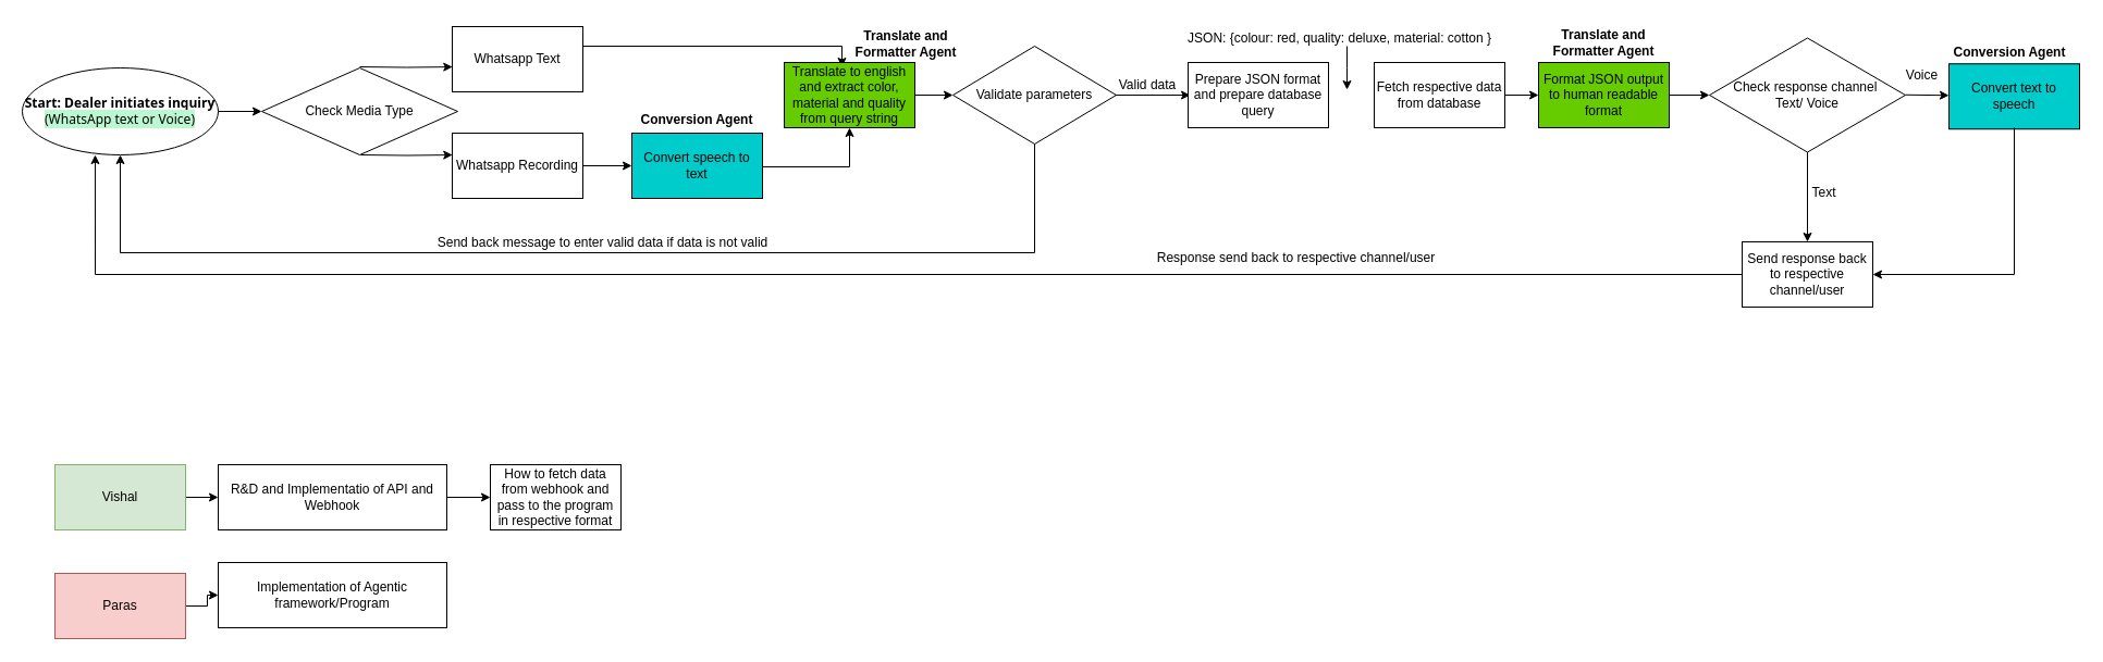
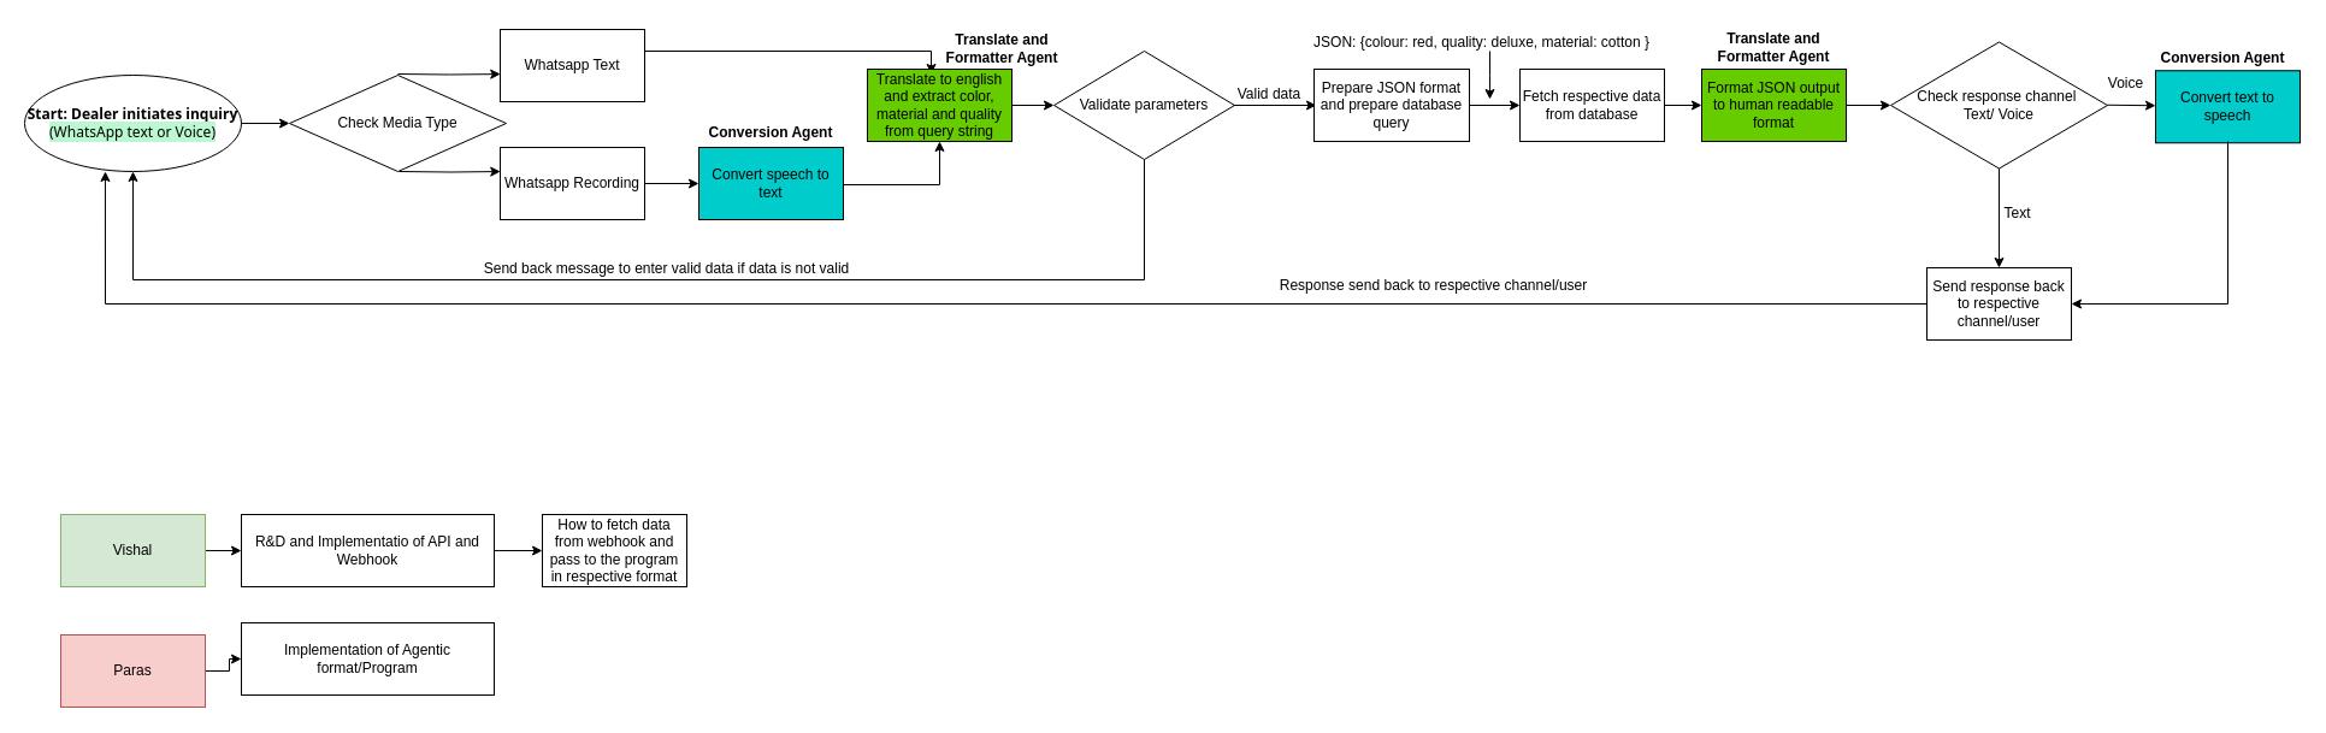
  <mxCell id="0" />
  <mxCell id="1" parent="0" />
  <mxCell id="2" value="&lt;font style=&quot;font-size: 12px;&quot;&gt;&lt;span style=&quot;--tw-border-spacing-x: 0; --tw-border-spacing-y: 0; --tw-translate-x: 0; --tw-translate-y: 0; --tw-rotate: 0; --tw-skew-x: 0; --tw-skew-y: 0; --tw-scale-x: 1; --tw-scale-y: 1; --tw-pan-x: ; --tw-pan-y: ; --tw-pinch-zoom: ; --tw-scroll-snap-strictness: proximity; --tw-gradient-from-position: ; --tw-gradient-via-position: ; --tw-gradient-to-position: ; --tw-ordinal: ; --tw-slashed-zero: ; --tw-numeric-figure: ; --tw-numeric-spacing: ; --tw-numeric-fraction: ; --tw-ring-inset: ; --tw-ring-offset-width: 0px; --tw-ring-offset-color: light-dark(#fff, #000000); --tw-ring-color: rgb(59 130 246 / 0.5); --tw-ring-offset-shadow: 0 0 #0000; --tw-ring-shadow: 0 0 #0000; --tw-shadow: 0 0 #0000; --tw-shadow-colored: 0 0 #0000; --tw-blur: ; --tw-brightness: ; --tw-contrast: ; --tw-grayscale: ; --tw-hue-rotate: ; --tw-invert: ; --tw-saturate: ; --tw-sepia: ; --tw-drop-shadow: ; --tw-backdrop-blur: ; --tw-backdrop-brightness: ; --tw-backdrop-contrast: ; --tw-backdrop-grayscale: ; --tw-backdrop-hue-rotate: ; --tw-backdrop-invert: ; --tw-backdrop-opacity: ; --tw-backdrop-saturate: ; --tw-backdrop-sepia: ; --tw-contain-size: ; --tw-contain-layout: ; --tw-contain-paint: ; --tw-contain-style: ; box-sizing: border-box; border-width: 0px; border-style: solid; border-color: rgb(229, 231, 235); font-weight: bolder; font-family: ui-sans-serif, system-ui, sans-serif, &amp;quot;Apple Color Emoji&amp;quot;, &amp;quot;Segoe UI Emoji&amp;quot;, &amp;quot;Segoe UI Symbol&amp;quot;, &amp;quot;Noto Color Emoji&amp;quot;;&quot;&gt;Start: Dealer initiates inquiry&lt;/span&gt;&lt;br style=&quot;--tw-border-spacing-x: 0; --tw-border-spacing-y: 0; --tw-translate-x: 0; --tw-translate-y: 0; --tw-rotate: 0; --tw-skew-x: 0; --tw-skew-y: 0; --tw-scale-x: 1; --tw-scale-y: 1; --tw-pan-x: ; --tw-pan-y: ; --tw-pinch-zoom: ; --tw-scroll-snap-strictness: proximity; --tw-gradient-from-position: ; --tw-gradient-via-position: ; --tw-gradient-to-position: ; --tw-ordinal: ; --tw-slashed-zero: ; --tw-numeric-figure: ; --tw-numeric-spacing: ; --tw-numeric-fraction: ; --tw-ring-inset: ; --tw-ring-offset-width: 0px; --tw-ring-offset-color: light-dark(#fff, #000000); --tw-ring-color: rgb(59 130 246 / 0.5); --tw-ring-offset-shadow: 0 0 #0000; --tw-ring-shadow: 0 0 #0000; --tw-shadow: 0 0 #0000; --tw-shadow-colored: 0 0 #0000; --tw-blur: ; --tw-brightness: ; --tw-contrast: ; --tw-grayscale: ; --tw-hue-rotate: ; --tw-invert: ; --tw-saturate: ; --tw-sepia: ; --tw-drop-shadow: ; --tw-backdrop-blur: ; --tw-backdrop-brightness: ; --tw-backdrop-contrast: ; --tw-backdrop-grayscale: ; --tw-backdrop-hue-rotate: ; --tw-backdrop-invert: ; --tw-backdrop-opacity: ; --tw-backdrop-saturate: ; --tw-backdrop-sepia: ; --tw-contain-size: ; --tw-contain-layout: ; --tw-contain-paint: ; --tw-contain-style: ; box-sizing: border-box; border-width: 0px; border-style: solid; border-color: rgb(229, 231, 235); font-family: ui-sans-serif, system-ui, sans-serif, &amp;quot;Apple Color Emoji&amp;quot;, &amp;quot;Segoe UI Emoji&amp;quot;, &amp;quot;Segoe UI Symbol&amp;quot;, &amp;quot;Noto Color Emoji&amp;quot;;&quot;&gt;&lt;span style=&quot;font-family: ui-sans-serif, system-ui, sans-serif, &amp;quot;Apple Color Emoji&amp;quot;, &amp;quot;Segoe UI Emoji&amp;quot;, &amp;quot;Segoe UI Symbol&amp;quot;, &amp;quot;Noto Color Emoji&amp;quot;; background-color: rgb(187, 247, 208);&quot;&gt;(WhatsApp text or Voice)&lt;/span&gt;&lt;/font&gt;" style="ellipse;whiteSpace=wrap;html=1;" vertex="1" parent="1"><mxGeometry x="20" y="62" width="180" height="80" as="geometry" /></mxCell>
  <mxCell id="3" value="" style="endArrow=classic;html=1;rounded=0;exitX=0.5;exitY=1;exitDx=0;exitDy=0;entryX=0;entryY=0.5;entryDx=0;entryDy=0;" edge="1" parent="1" target="4"><mxGeometry width="50" height="50" relative="1" as="geometry"><mxPoint x="200" y="102" as="sourcePoint" /><mxPoint x="200" y="152" as="targetPoint" /></mxGeometry></mxCell>
  <mxCell id="4" value="Check Media Type" style="rhombus;whiteSpace=wrap;html=1;" vertex="1" parent="1"><mxGeometry x="240" y="62" width="180" height="80" as="geometry" /></mxCell>
  <mxCell id="5" value="" style="edgeStyle=orthogonalEdgeStyle;rounded=0;orthogonalLoop=1;jettySize=auto;html=1;" edge="1" parent="1" source="6" target="16"><mxGeometry relative="1" as="geometry" /></mxCell>
  <mxCell id="6" value="Whatsapp Recording" style="rounded=0;whiteSpace=wrap;html=1;" vertex="1" parent="1"><mxGeometry x="415" y="122" width="120" height="60" as="geometry" /></mxCell>
  <mxCell id="7" value="Whatsapp Text" style="rounded=0;whiteSpace=wrap;html=1;" vertex="1" parent="1"><mxGeometry x="415" y="24" width="120" height="60" as="geometry" /></mxCell>
  <mxCell id="8" style="edgeStyle=orthogonalEdgeStyle;rounded=0;orthogonalLoop=1;jettySize=auto;html=1;exitX=1;exitY=0.5;exitDx=0;exitDy=0;entryX=0.442;entryY=0.067;entryDx=0;entryDy=0;entryPerimeter=0;" edge="1" parent="1" target="17"><mxGeometry relative="1" as="geometry"><mxPoint x="535" y="41" as="sourcePoint" /><mxPoint x="610" y="21" as="targetPoint" /><Array as="points"><mxPoint x="535" y="42" /><mxPoint x="773" y="42" /></Array></mxGeometry></mxCell>
  <mxCell id="9" value="Validate parameters" style="rhombus;whiteSpace=wrap;html=1;" vertex="1" parent="1"><mxGeometry x="875" y="42" width="150" height="90" as="geometry" /></mxCell>
  <mxCell id="10" value="" style="edgeStyle=orthogonalEdgeStyle;rounded=0;orthogonalLoop=1;jettySize=auto;html=1;" edge="1" parent="1" source="11" target="29"><mxGeometry relative="1" as="geometry"><mxPoint x="1364" y="87" as="targetPoint" /></mxGeometry></mxCell>
  <mxCell id="11" value="Fetch respective data from database" style="rounded=0;whiteSpace=wrap;html=1;" vertex="1" parent="1"><mxGeometry x="1262" y="57.003" width="120" height="60" as="geometry" /></mxCell>
  <mxCell id="12" value="" style="edgeStyle=orthogonalEdgeStyle;rounded=0;orthogonalLoop=1;jettySize=auto;html=1;" edge="1" parent="1" source="13" target="45"><mxGeometry relative="1" as="geometry" /></mxCell>
  <mxCell id="13" value="Vishal" style="rounded=0;whiteSpace=wrap;html=1;fillColor=#d5e8d4;strokeColor=#82b366;" vertex="1" parent="1"><mxGeometry x="50" y="427" width="120" height="60" as="geometry" /></mxCell>
  <mxCell id="14" value="" style="edgeStyle=orthogonalEdgeStyle;rounded=0;orthogonalLoop=1;jettySize=auto;html=1;" edge="1" parent="1" source="15" target="46"><mxGeometry relative="1" as="geometry" /></mxCell>
  <mxCell id="15" value="Paras" style="rounded=0;whiteSpace=wrap;html=1;fillColor=#f8cecc;strokeColor=#b85450;" vertex="1" parent="1"><mxGeometry x="50" y="527" width="120" height="60" as="geometry" /></mxCell>
  <mxCell id="16" value="Convert speech to text" style="rounded=0;whiteSpace=wrap;html=1;fillColor=#00CCCC;" vertex="1" parent="1"><mxGeometry x="580" y="122" width="120" height="60" as="geometry" /></mxCell>
  <mxCell id="17" value="Translate to english and extract color, material and quality from query string" style="rounded=0;whiteSpace=wrap;html=1;fillColor=#66CC00;" vertex="1" parent="1"><mxGeometry x="720" y="57" width="120" height="60" as="geometry" /></mxCell>
  <mxCell id="18" style="edgeStyle=orthogonalEdgeStyle;rounded=0;orthogonalLoop=1;jettySize=auto;html=1;exitX=1;exitY=0.5;exitDx=0;exitDy=0;entryX=0.5;entryY=1;entryDx=0;entryDy=0;" edge="1" parent="1" target="17"><mxGeometry relative="1" as="geometry"><mxPoint x="700" y="152" as="sourcePoint" /><mxPoint x="790" y="122" as="targetPoint" /><Array as="points"><mxPoint x="700" y="153" /><mxPoint x="780" y="153" /></Array></mxGeometry></mxCell>
  <mxCell id="19" style="edgeStyle=orthogonalEdgeStyle;rounded=0;orthogonalLoop=1;jettySize=auto;html=1;exitX=1;exitY=0.5;exitDx=0;exitDy=0;entryX=0.002;entryY=0.334;entryDx=0;entryDy=0;entryPerimeter=0;" edge="1" parent="1" target="6"><mxGeometry relative="1" as="geometry"><mxPoint x="331" y="142" as="sourcePoint" /><mxPoint x="410" y="143" as="targetPoint" /><Array as="points" /></mxGeometry></mxCell>
  <mxCell id="20" style="edgeStyle=orthogonalEdgeStyle;rounded=0;orthogonalLoop=1;jettySize=auto;html=1;entryX=0.002;entryY=0.618;entryDx=0;entryDy=0;entryPerimeter=0;" edge="1" parent="1" target="7"><mxGeometry relative="1" as="geometry"><mxPoint x="330" y="61" as="sourcePoint" /><mxPoint x="413" y="62" as="targetPoint" /><Array as="points" /></mxGeometry></mxCell>
  <mxCell id="21" value="" style="endArrow=classic;html=1;rounded=0;entryX=0;entryY=0.5;entryDx=0;entryDy=0;exitX=1;exitY=0.5;exitDx=0;exitDy=0;" edge="1" parent="1" source="17" target="9"><mxGeometry width="50" height="50" relative="1" as="geometry"><mxPoint x="840" y="92" as="sourcePoint" /><mxPoint x="890" y="42" as="targetPoint" /></mxGeometry></mxCell>
  <mxCell id="22" value="" style="endArrow=classic;html=1;rounded=0;" edge="1" parent="1"><mxGeometry width="50" height="50" relative="1" as="geometry"><mxPoint x="1024" y="87" as="sourcePoint" /><mxPoint x="1093" y="87" as="targetPoint" /></mxGeometry></mxCell>
  <mxCell id="23" value="&lt;b&gt;Translate and Formatter Agent&lt;/b&gt;" style="text;html=1;align=center;verticalAlign=middle;whiteSpace=wrap;rounded=0;" vertex="1" parent="1"><mxGeometry x="767" y="25" width="130" height="30" as="geometry" /></mxCell>
  <mxCell id="24" value="Valid data" style="text;html=1;align=center;verticalAlign=middle;whiteSpace=wrap;rounded=0;" vertex="1" parent="1"><mxGeometry x="1024" y="63" width="60" height="30" as="geometry" /></mxCell>
  <mxCell id="25" style="edgeStyle=orthogonalEdgeStyle;rounded=0;orthogonalLoop=1;jettySize=auto;html=1;exitX=1;exitY=0.5;exitDx=0;exitDy=0;entryX=0.5;entryY=1;entryDx=0;entryDy=0;" edge="1" parent="1" target="2"><mxGeometry relative="1" as="geometry"><mxPoint x="950" y="132" as="sourcePoint" /><mxPoint x="80" y="162" as="targetPoint" /><Array as="points"><mxPoint x="950" y="232" /><mxPoint x="110" y="232" /></Array></mxGeometry></mxCell>
  <mxCell id="26" value="Send back message to enter valid data if data is not valid" style="text;html=1;align=center;verticalAlign=middle;resizable=0;points=[];autosize=1;strokeColor=none;fillColor=none;" vertex="1" parent="1"><mxGeometry x="388" y="208" width="330" height="30" as="geometry" /></mxCell>
  <mxCell id="27" value="&lt;b&gt;Conversion Agent&lt;/b&gt;" style="text;html=1;align=center;verticalAlign=middle;whiteSpace=wrap;rounded=0;" vertex="1" parent="1"><mxGeometry x="580" y="95" width="120" height="30" as="geometry" /></mxCell>
  <mxCell id="28" value="" style="edgeStyle=orthogonalEdgeStyle;rounded=0;orthogonalLoop=1;jettySize=auto;html=1;" edge="1" parent="1" source="29" target="34"><mxGeometry relative="1" as="geometry" /></mxCell>
  <mxCell id="29" value="Format JSON output to human readable format" style="rounded=0;whiteSpace=wrap;html=1;fillColor=#66CC00;" vertex="1" parent="1"><mxGeometry x="1413" y="57" width="120" height="60" as="geometry" /></mxCell>
  <mxCell id="30" value="Prepare JSON format and prepare database query" style="rounded=0;whiteSpace=wrap;html=1;" vertex="1" parent="1"><mxGeometry x="1091" y="57" width="129" height="60" as="geometry" /></mxCell>
+ <mxCell id="31" value="" style="endArrow=classic;html=1;rounded=0;entryX=0;entryY=0.5;entryDx=0;entryDy=0;exitX=1;exitY=0.5;exitDx=0;exitDy=0;" edge="1" parent="1" source="30" target="11"><mxGeometry width="50" height="50" relative="1" as="geometry"><mxPoint x="1220" y="84" as="sourcePoint" /><mxPoint x="1270" y="34" as="targetPoint" /></mxGeometry></mxCell>
  <mxCell id="32" value="&lt;b&gt;Translate and Formatter Agent&lt;/b&gt;" style="text;html=1;align=center;verticalAlign=middle;whiteSpace=wrap;rounded=0;" vertex="1" parent="1"><mxGeometry x="1408" y="24" width="130" height="30" as="geometry" /></mxCell>
  <mxCell id="33" value="" style="edgeStyle=orthogonalEdgeStyle;rounded=0;orthogonalLoop=1;jettySize=auto;html=1;" edge="1" parent="1" source="34" target="42"><mxGeometry relative="1" as="geometry" /></mxCell>
  <mxCell id="34" value="Check response channel&amp;nbsp;&lt;div&gt;Text/ Voice&lt;/div&gt;" style="rhombus;whiteSpace=wrap;html=1;" vertex="1" parent="1"><mxGeometry x="1570" y="34.5" width="180" height="105" as="geometry" /></mxCell>
  <mxCell id="35" value="Convert text to speech" style="rounded=0;whiteSpace=wrap;html=1;fillColor=#00CCCC;" vertex="1" parent="1"><mxGeometry x="1790" y="58.25" width="120" height="60" as="geometry" /></mxCell>
  <mxCell id="36" value="&lt;b&gt;Conversion Agent&lt;/b&gt;" style="text;html=1;align=center;verticalAlign=middle;whiteSpace=wrap;rounded=0;" vertex="1" parent="1"><mxGeometry x="1786" y="33.25" width="120" height="30" as="geometry" /></mxCell>
  <mxCell id="37" value="" style="endArrow=classic;html=1;rounded=0;" edge="1" parent="1"><mxGeometry width="50" height="50" relative="1" as="geometry"><mxPoint x="1750" y="86.75" as="sourcePoint" /><mxPoint x="1790" y="87.25" as="targetPoint" /></mxGeometry></mxCell>
  <mxCell id="38" value="Voice" style="text;html=1;align=center;verticalAlign=middle;resizable=0;points=[];autosize=1;strokeColor=none;fillColor=none;" vertex="1" parent="1"><mxGeometry x="1740" y="54" width="50" height="30" as="geometry" /></mxCell>
  <mxCell id="39" style="edgeStyle=orthogonalEdgeStyle;rounded=0;orthogonalLoop=1;jettySize=auto;html=1;exitX=1;exitY=0.5;exitDx=0;exitDy=0;entryX=1;entryY=0.5;entryDx=0;entryDy=0;" edge="1" parent="1" target="42"><mxGeometry relative="1" as="geometry"><mxPoint x="1850" y="117" as="sourcePoint" /><mxPoint x="1780" y="292" as="targetPoint" /><Array as="points"><mxPoint x="1850" y="252" /></Array></mxGeometry></mxCell>
  <mxCell id="40" value="Text" style="text;html=1;align=center;verticalAlign=middle;resizable=0;points=[];autosize=1;strokeColor=none;fillColor=none;" vertex="1" parent="1"><mxGeometry x="1650" y="162" width="50" height="30" as="geometry" /></mxCell>
  <mxCell id="41" value="Response send back to respective channel/user" style="text;html=1;align=center;verticalAlign=middle;resizable=0;points=[];autosize=1;strokeColor=none;fillColor=none;" vertex="1" parent="1"><mxGeometry x="1050" y="222" width="280" height="30" as="geometry" /></mxCell>
  <mxCell id="42" value="Send response back to respective channel/user" style="rounded=0;whiteSpace=wrap;html=1;" vertex="1" parent="1"><mxGeometry x="1600" y="222" width="120" height="60" as="geometry" /></mxCell>
  <mxCell id="43" style="edgeStyle=orthogonalEdgeStyle;rounded=0;orthogonalLoop=1;jettySize=auto;html=1;exitX=0;exitY=0.5;exitDx=0;exitDy=0;entryX=0.372;entryY=1;entryDx=0;entryDy=0;entryPerimeter=0;" edge="1" parent="1" source="42" target="2"><mxGeometry relative="1" as="geometry"><mxPoint x="1091" y="342" as="sourcePoint" /><mxPoint x="251" y="352" as="targetPoint" /><Array as="points"><mxPoint x="87" y="252" /></Array></mxGeometry></mxCell>
  <mxCell id="44" value="" style="edgeStyle=orthogonalEdgeStyle;rounded=0;orthogonalLoop=1;jettySize=auto;html=1;" edge="1" parent="1" source="45" target="47"><mxGeometry relative="1" as="geometry" /></mxCell>
  <mxCell id="45" value="R&amp;amp;D and Implementatio of API and Webhook" style="rounded=0;whiteSpace=wrap;html=1;" vertex="1" parent="1"><mxGeometry x="200" y="427" width="210" height="60" as="geometry" /></mxCell>
- <mxCell id="46" value="Implementation of Agentic framework/Program" style="rounded=0;whiteSpace=wrap;html=1;" vertex="1" parent="1"><mxGeometry x="200" y="517" width="210" height="60" as="geometry" /></mxCell>
+ <mxCell id="46" value="Implementation of Agentic format/Program" style="rounded=0;whiteSpace=wrap;html=1;" vertex="1" parent="1"><mxGeometry x="200" y="517" width="210" height="60" as="geometry" /></mxCell>
  <mxCell id="47" value="How to fetch data from webhook and pass to the program in respective format" style="whiteSpace=wrap;html=1;rounded=0;" vertex="1" parent="1"><mxGeometry x="450" y="427" width="120" height="60" as="geometry" /></mxCell>
  <mxCell id="48" value="" style="edgeStyle=orthogonalEdgeStyle;rounded=0;orthogonalLoop=1;jettySize=auto;html=1;" edge="1" parent="1"><mxGeometry relative="1" as="geometry"><mxPoint x="1237" y="42" as="sourcePoint" /><mxPoint x="1237" y="82" as="targetPoint" /><Array as="points"><mxPoint x="1237" y="62" /><mxPoint x="1237" y="62" /></Array></mxGeometry></mxCell>
  <mxCell id="49" value="JSON: {colour: red, quality: deluxe, material: cotton }" style="text;html=1;align=center;verticalAlign=middle;resizable=0;points=[];autosize=1;strokeColor=none;fillColor=none;" vertex="1" parent="1"><mxGeometry x="1080" y="20" width="300" height="30" as="geometry" /></mxCell>
